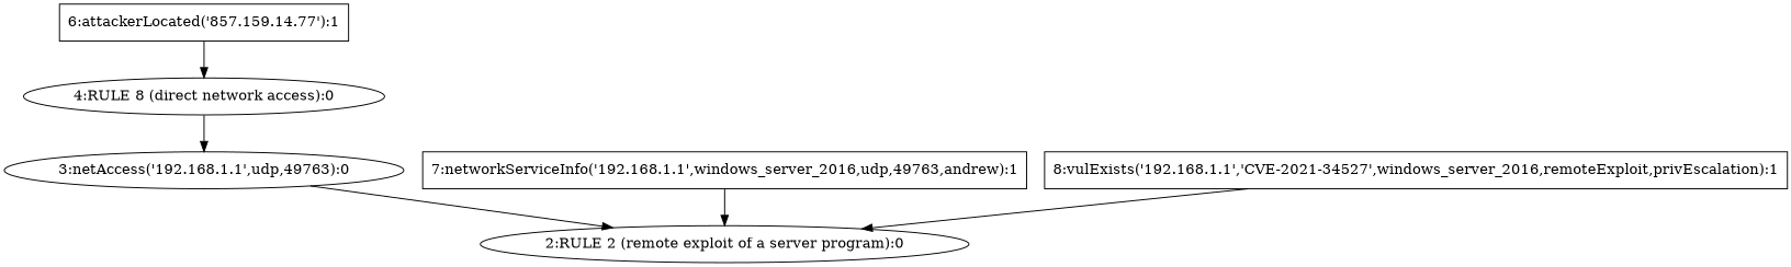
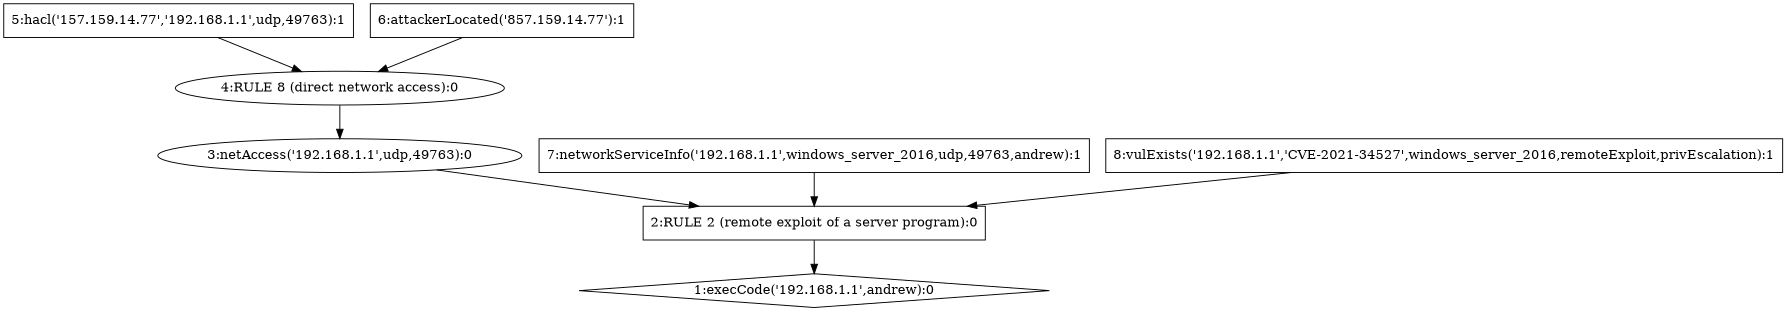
  digraph {
    node [shape=box]
-   n2 [label="2:RULE 2 (remote exploit of a server program):0" shape=ellipse]
+   n1 [label="1:execCode('192.168.1.1',andrew):0" shape=diamond]
+   n2 [label="2:RULE 2 (remote exploit of a server program):0"]
    n3 [label="3:netAccess('192.168.1.1',udp,49763):0" shape=ellipse]
    n4 [label="4:RULE 8 (direct network access):0" shape=ellipse]
+   n5 [label="5:hacl('157.159.14.77','192.168.1.1',udp,49763):1"]
    n6 [label="6:attackerLocated('857.159.14.77'):1"]
    n7 [label="7:networkServiceInfo('192.168.1.1',windows_server_2016,udp,49763,andrew):1"]
    n8 [label="8:vulExists('192.168.1.1','CVE-2021-34527',windows_server_2016,remoteExploit,privEscalation):1"]
+   n2 -> n1
    n3 -> n2
    n4 -> n3
+   n5 -> n4
    n6 -> n4
    n7 -> n2
    n8 -> n2
  }
